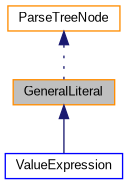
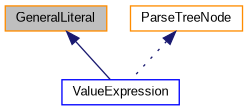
  digraph {
    fontname="Liberation Sans"
    node [color=darkorange fillcolor=white fontname="Liberation Sans" fontsize=10 shape=record style=filled]
    edge [color=midnightblue dir=back fontname="Liberation Sans" fontsize=10 labelfontname=Helvetica labelfontsize=10]
    n1 [fillcolor=grey75 fontcolor=black height=0.2 label=GeneralLiteral width=0.4]
    n2 [color=blue height=0.2 label=ValueExpression width=0.4]
    n3 [height=0.2 label=ParseTreeNode width=0.4]
    n1 -> n2 [style=solid]
-   n3 -> n1 [style=dotted]
+   n3 -> n2 [style=dotted]
  }
